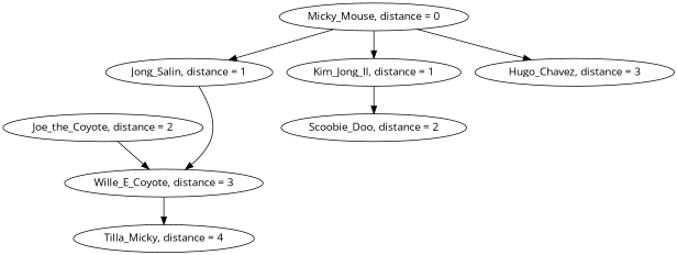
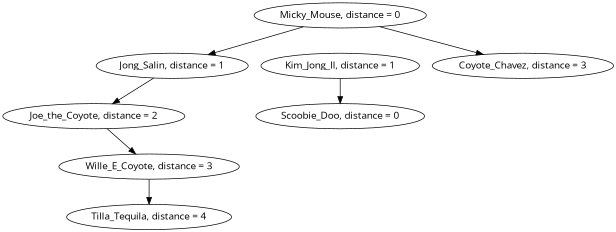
  digraph {
    fontname="Open Sans"
    node [fontname="Open Sans"]
    edge [fontname="Open Sans"]
    n1 [label="Micky_Mouse, distance = 0"]
    n2 [label="Jong_Salin, distance = 1"]
    n3 [label="Kim_Jong_Il, distance = 1"]
-   n4 [label="Hugo_Chavez, distance = 3"]
+   n4 [label="Coyote_Chavez, distance = 3"]
    n5 [label="Joe_the_Coyote, distance = 2"]
-   n6 [label="Scoobie_Doo, distance = 2"]
+   n6 [label="Scoobie_Doo, distance = 0"]
    n7 [label="Wille_E_Coyote, distance = 3"]
-   n8 [label="Tilla_Micky, distance = 4"]
+   n8 [label="Tilla_Tequila, distance = 4"]
    n1 -> n2
-   n1 -> n3
    n1 -> n4
-   n2 -> n7
+   n2 -> n5
    n3 -> n6
    n5 -> n7
    n7 -> n8
  }
